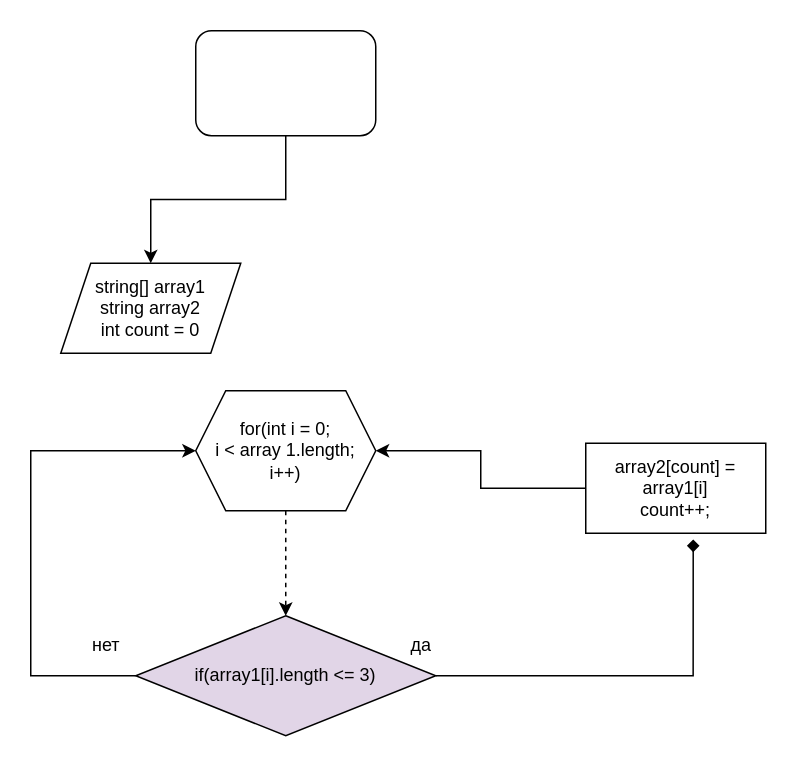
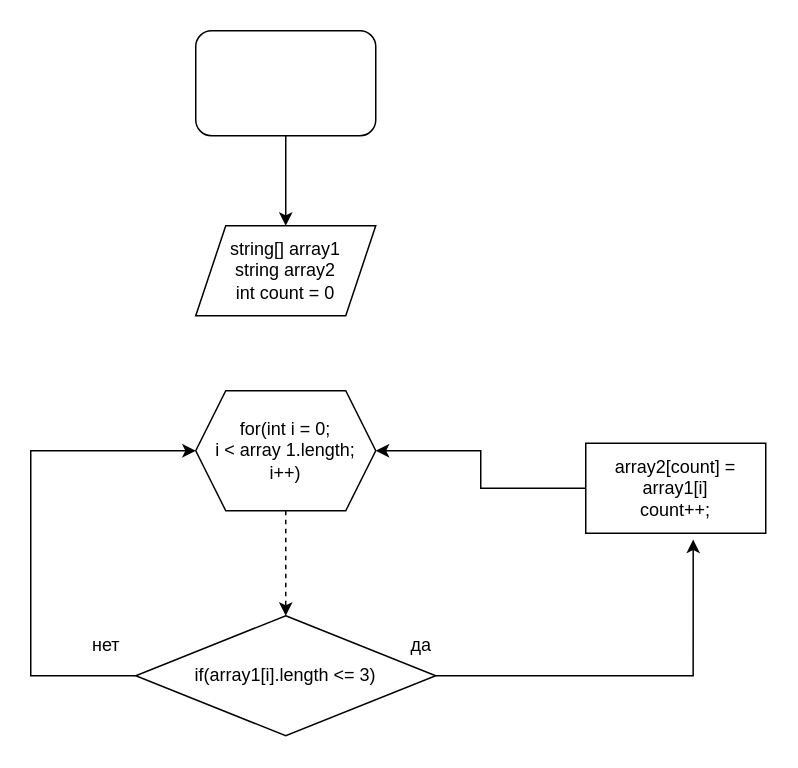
  <mxCell id="0" />
  <mxCell id="1" parent="0" />
  <mxCell id="2" style="edgeStyle=orthogonalEdgeStyle;rounded=0;orthogonalLoop=1;jettySize=auto;html=1;entryX=0.5;entryY=0;entryDx=0;entryDy=0;" edge="1" parent="1" source="3" target="4"><mxGeometry relative="1" as="geometry" /></mxCell>
  <mxCell id="3" value="" style="rounded=1;whiteSpace=wrap;html=1;" vertex="1" parent="1"><mxGeometry x="130" y="20" width="120" height="70" as="geometry" /></mxCell>
- <mxCell id="4" value="string[] array1&lt;br&gt;string array2&lt;br&gt;int count = 0" style="shape=parallelogram;perimeter=parallelogramPerimeter;whiteSpace=wrap;html=1;fixedSize=1;" vertex="1" parent="1"><mxGeometry x="40" y="175" width="120" height="60" as="geometry" /></mxCell>
+ <mxCell id="4" value="string[] array1&lt;br&gt;string array2&lt;br&gt;int count = 0" style="shape=parallelogram;perimeter=parallelogramPerimeter;whiteSpace=wrap;html=1;fixedSize=1;" vertex="1" parent="1"><mxGeometry x="130" y="150" width="120" height="60" as="geometry" /></mxCell>
  <mxCell id="5" style="edgeStyle=orthogonalEdgeStyle;rounded=0;orthogonalLoop=1;jettySize=auto;html=1;entryX=0.5;entryY=0;entryDx=0;entryDy=0;dashed=1;" edge="1" parent="1" source="6" target="9"><mxGeometry relative="1" as="geometry" /></mxCell>
  <mxCell id="6" value="for(int i = 0;&lt;br&gt;i &amp;lt; array 1.length;&lt;br&gt;i++)" style="shape=hexagon;perimeter=hexagonPerimeter2;whiteSpace=wrap;html=1;fixedSize=1;" vertex="1" parent="1"><mxGeometry x="130" y="260" width="120" height="80" as="geometry" /></mxCell>
- <mxCell id="7" style="edgeStyle=orthogonalEdgeStyle;rounded=0;orthogonalLoop=1;jettySize=auto;html=1;entryX=0.597;entryY=1.07;entryDx=0;entryDy=0;entryPerimeter=0;endArrow=diamond;" edge="1" parent="1" source="9" target="11"><mxGeometry relative="1" as="geometry"><mxPoint x="460" y="450" as="targetPoint" /></mxGeometry></mxCell>
+ <mxCell id="7" style="edgeStyle=orthogonalEdgeStyle;rounded=0;orthogonalLoop=1;jettySize=auto;html=1;entryX=0.597;entryY=1.07;entryDx=0;entryDy=0;entryPerimeter=0;" edge="1" parent="1" source="9" target="11"><mxGeometry relative="1" as="geometry"><mxPoint x="460" y="450" as="targetPoint" /></mxGeometry></mxCell>
  <mxCell id="8" style="edgeStyle=orthogonalEdgeStyle;rounded=0;orthogonalLoop=1;jettySize=auto;html=1;" edge="1" parent="1" source="9"><mxGeometry relative="1" as="geometry"><mxPoint x="130" y="300" as="targetPoint" /><Array as="points"><mxPoint x="20" y="450" /><mxPoint x="20" y="300" /><mxPoint x="130" y="300" /></Array></mxGeometry></mxCell>
- <mxCell id="9" value="if(array1[i].length &amp;lt;= 3)" style="rhombus;whiteSpace=wrap;html=1;fillColor=#e1d5e7;" vertex="1" parent="1"><mxGeometry x="90" y="410" width="200" height="80" as="geometry" /></mxCell>
+ <mxCell id="9" value="if(array1[i].length &amp;lt;= 3)" style="rhombus;whiteSpace=wrap;html=1;" vertex="1" parent="1"><mxGeometry x="90" y="410" width="200" height="80" as="geometry" /></mxCell>
  <mxCell id="10" style="edgeStyle=orthogonalEdgeStyle;rounded=0;orthogonalLoop=1;jettySize=auto;html=1;entryX=1;entryY=0.5;entryDx=0;entryDy=0;" edge="1" parent="1" source="11" target="6"><mxGeometry relative="1" as="geometry" /></mxCell>
  <mxCell id="11" value="array2[count] = array1[i]&lt;br&gt;count++;" style="rounded=0;whiteSpace=wrap;html=1;" vertex="1" parent="1"><mxGeometry x="390" y="295" width="120" height="60" as="geometry" /></mxCell>
  <mxCell id="12" value="нет" style="text;html=1;align=center;verticalAlign=middle;resizable=0;points=[];autosize=1;strokeColor=none;fillColor=none;" vertex="1" parent="1"><mxGeometry x="50" y="415" width="40" height="30" as="geometry" /></mxCell>
  <mxCell id="13" value="да" style="text;html=1;align=center;verticalAlign=middle;resizable=0;points=[];autosize=1;strokeColor=none;fillColor=none;" vertex="1" parent="1"><mxGeometry x="260" y="415" width="40" height="30" as="geometry" /></mxCell>
